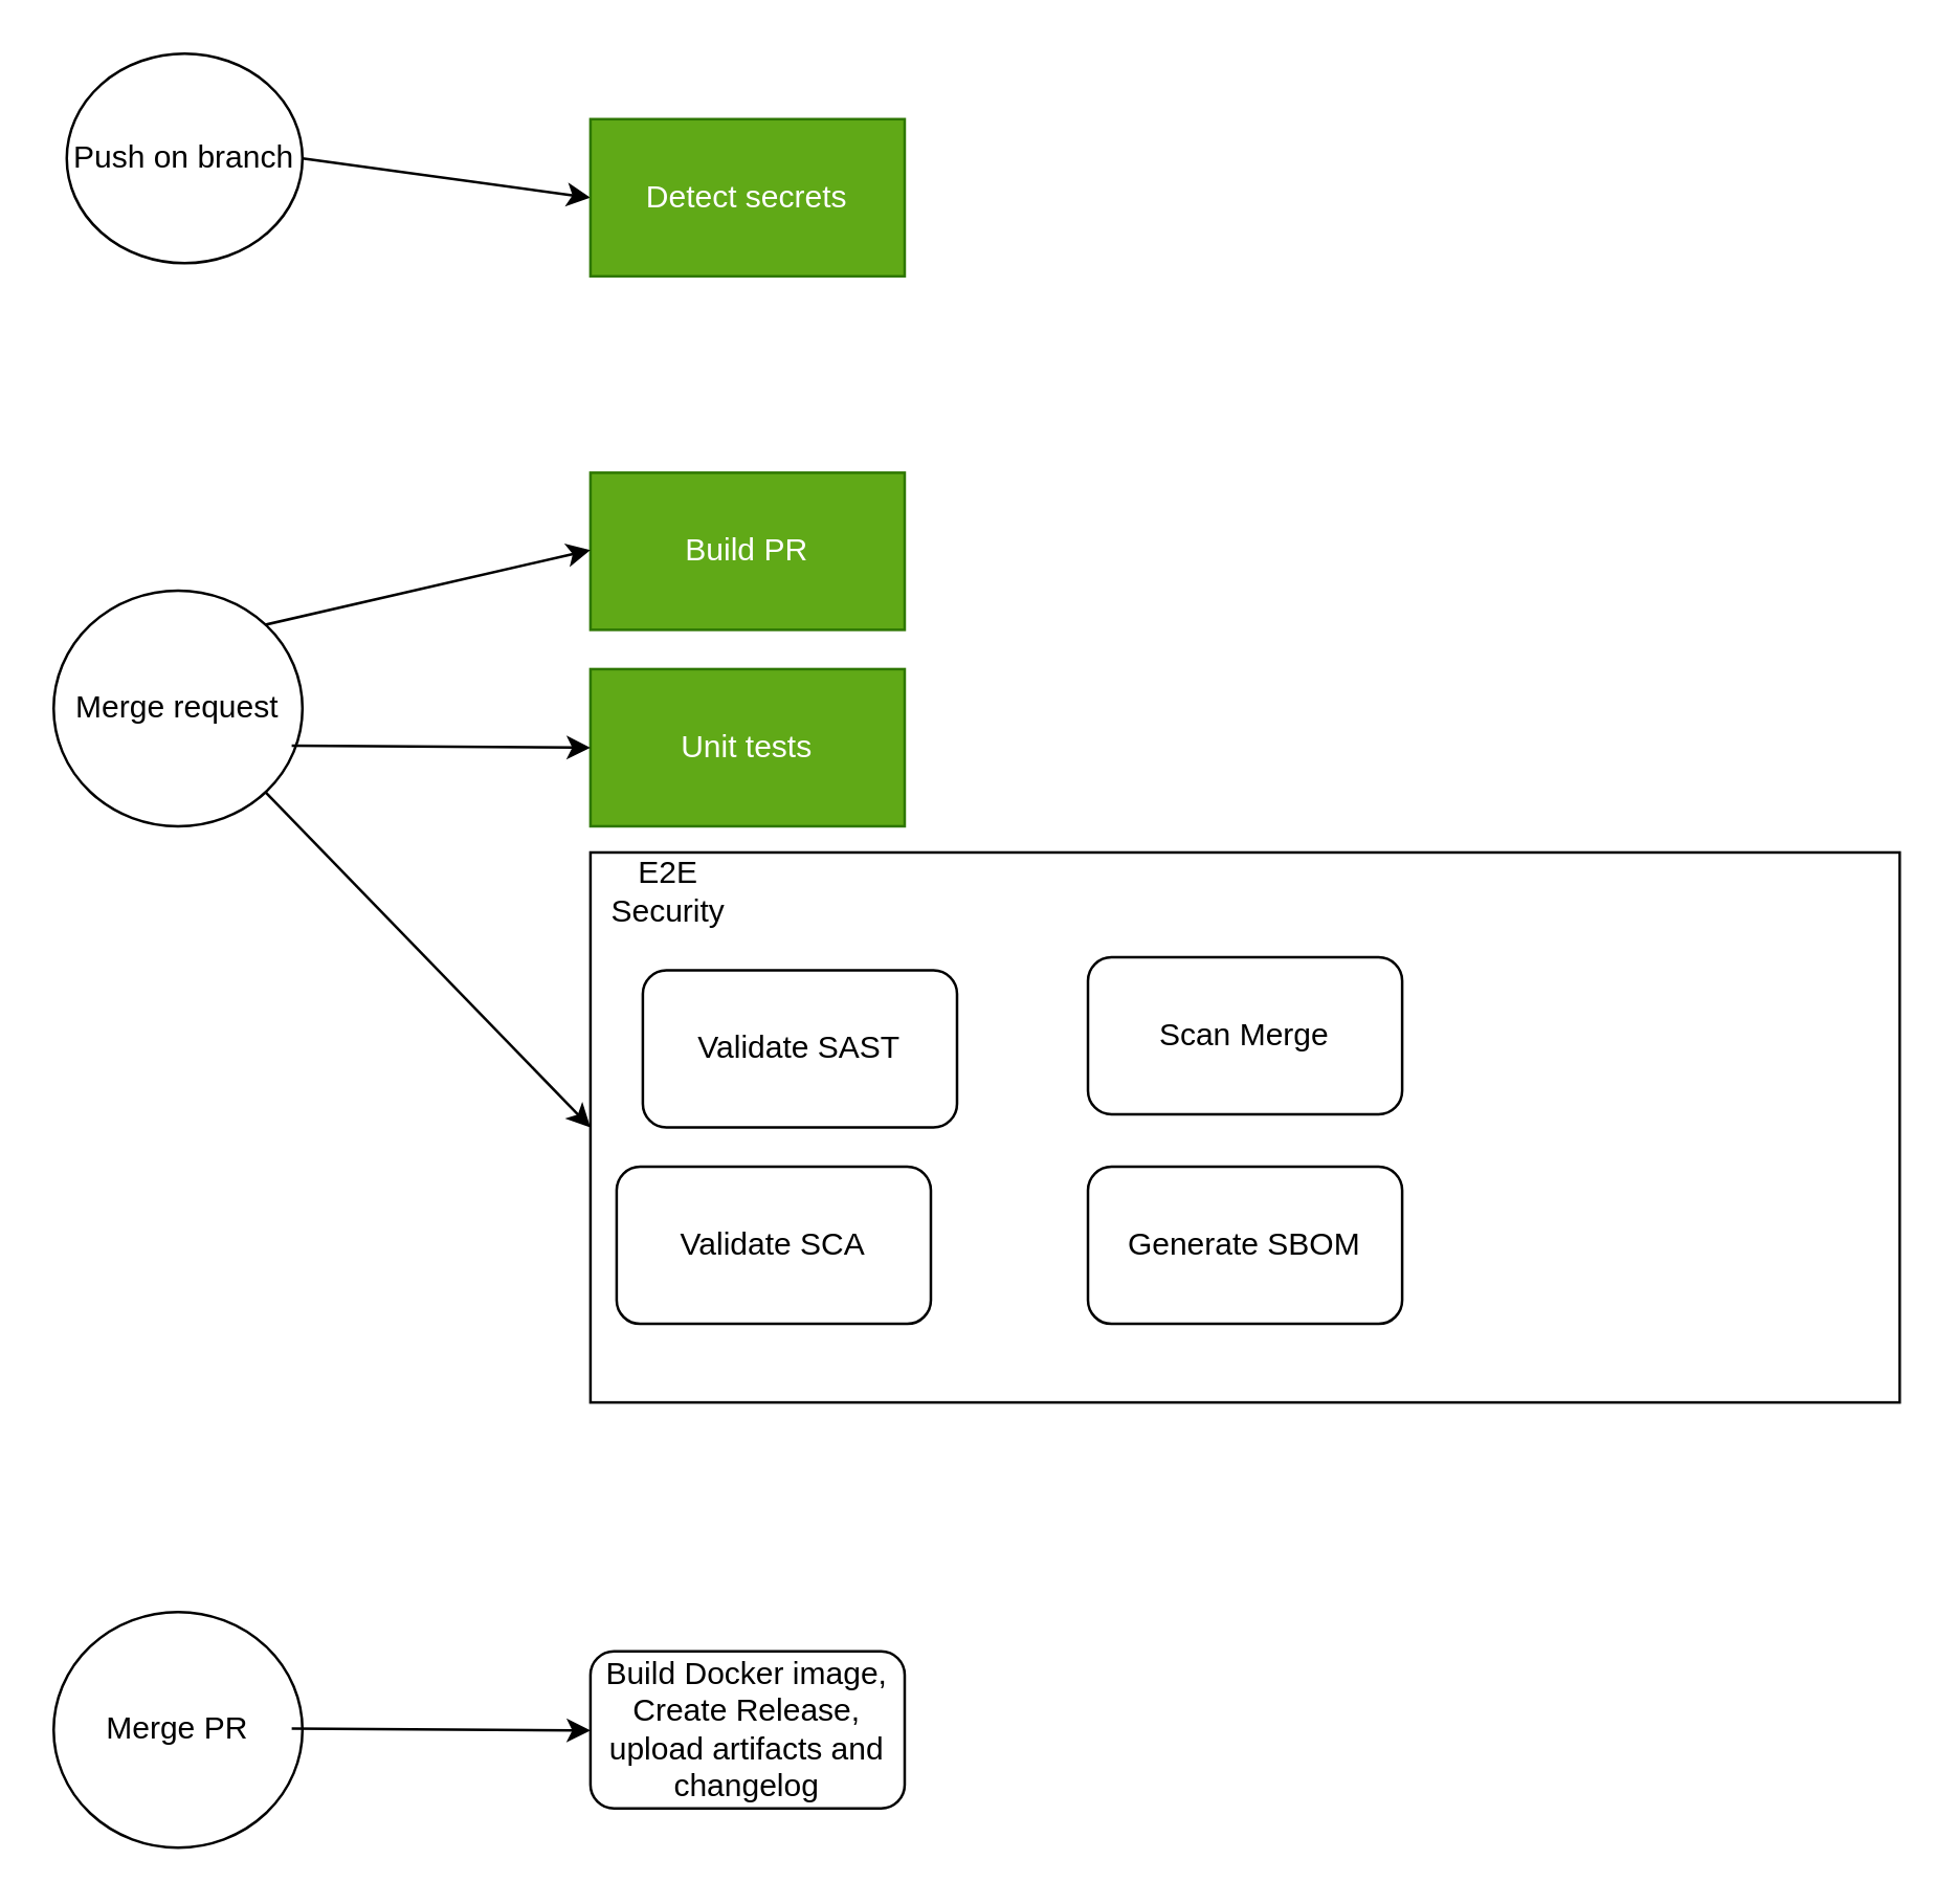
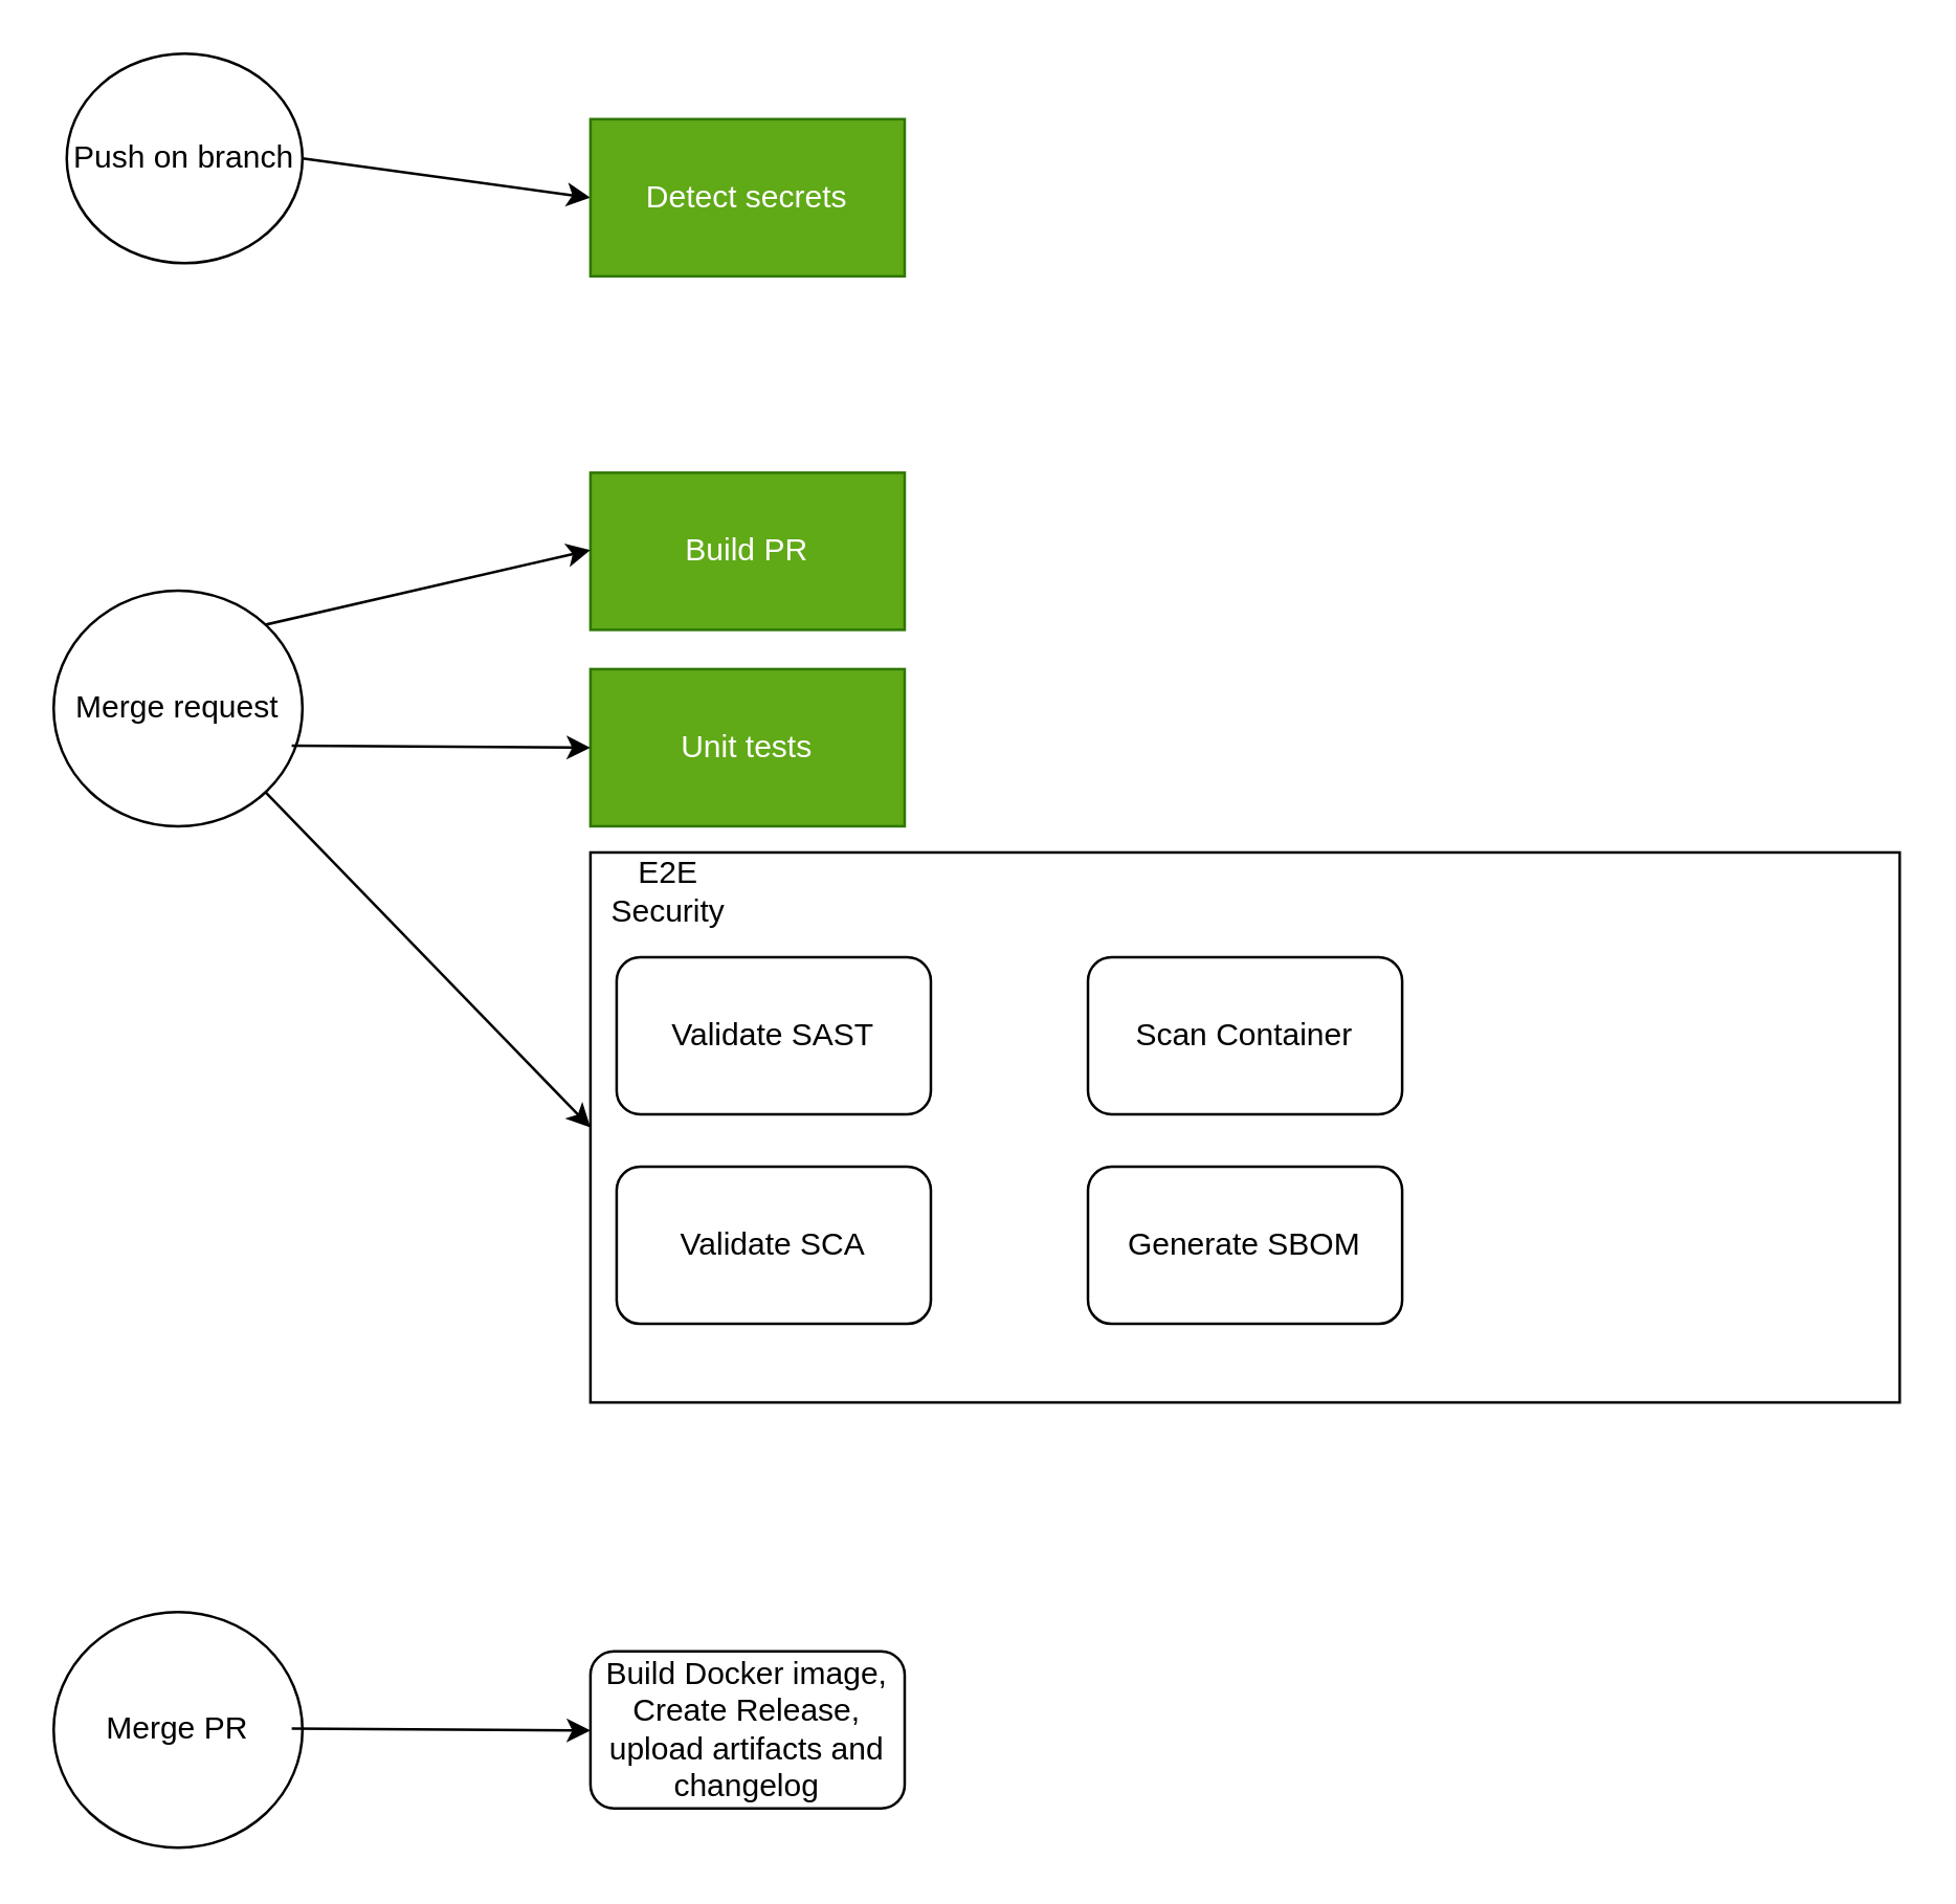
  <mxCell id="0" />
  <mxCell id="1" parent="0" />
  <mxCell id="2" value="Push on branch" style="ellipse;whiteSpace=wrap;html=1;" vertex="1" parent="1"><mxGeometry x="25" y="20" width="90" height="80" as="geometry" /></mxCell>
  <mxCell id="3" value="" style="endArrow=classic;html=1;exitX=1;exitY=0.5;exitDx=0;exitDy=0;" edge="1" parent="1" source="2"><mxGeometry width="50" height="50" relative="1" as="geometry"><mxPoint x="535" y="385" as="sourcePoint" /><mxPoint x="225" y="75" as="targetPoint" /></mxGeometry></mxCell>
  <mxCell id="4" value="Detect secrets" style="rounded=0;whiteSpace=wrap;html=1;fillColor=#60a917;fontColor=#ffffff;strokeColor=#2D7600;" vertex="1" parent="1"><mxGeometry x="225" y="45" width="120" height="60" as="geometry" /></mxCell>
  <mxCell id="5" value="Build PR" style="rounded=0;whiteSpace=wrap;html=1;fillColor=#60a917;fontColor=#ffffff;strokeColor=#2D7600;" vertex="1" parent="1"><mxGeometry x="225" y="180" width="120" height="60" as="geometry" /></mxCell>
  <mxCell id="6" value="Merge request" style="ellipse;whiteSpace=wrap;html=1;" vertex="1" parent="1"><mxGeometry x="20" y="225" width="95" height="90" as="geometry" /></mxCell>
  <mxCell id="7" value="" style="endArrow=classic;html=1;exitX=1;exitY=0;exitDx=0;exitDy=0;" edge="1" parent="1" source="6"><mxGeometry width="50" height="50" relative="1" as="geometry"><mxPoint x="115" y="209.5" as="sourcePoint" /><mxPoint x="225" y="209.5" as="targetPoint" /></mxGeometry></mxCell>
  <mxCell id="8" value="Unit tests" style="rounded=0;whiteSpace=wrap;html=1;fillColor=#60a917;fontColor=#ffffff;strokeColor=#2D7600;" vertex="1" parent="1"><mxGeometry x="225" y="255" width="120" height="60" as="geometry" /></mxCell>
  <mxCell id="9" value="" style="endArrow=classic;html=1;exitX=1;exitY=0;exitDx=0;exitDy=0;entryX=0;entryY=0.5;entryDx=0;entryDy=0;" edge="1" parent="1" target="8"><mxGeometry width="50" height="50" relative="1" as="geometry"><mxPoint x="110.909" y="284.252" as="sourcePoint" /><mxPoint x="235" y="255.74" as="targetPoint" /></mxGeometry></mxCell>
  <mxCell id="10" value="" style="rounded=0;whiteSpace=wrap;html=1;" vertex="1" parent="1"><mxGeometry x="225" y="325" width="500" height="210" as="geometry" /></mxCell>
- <mxCell id="11" value="Validate SAST" style="rounded=1;whiteSpace=wrap;html=1;" vertex="1" parent="1"><mxGeometry x="245" y="370" width="120" height="60" as="geometry" /></mxCell>
+ <mxCell id="11" value="Validate SAST" style="rounded=1;whiteSpace=wrap;html=1;" vertex="1" parent="1"><mxGeometry x="235" y="365" width="120" height="60" as="geometry" /></mxCell>
  <mxCell id="12" value="E2E Security" style="text;html=1;strokeColor=none;fillColor=none;align=center;verticalAlign=middle;whiteSpace=wrap;rounded=0;" vertex="1" parent="1"><mxGeometry x="225" y="325" width="60" height="30" as="geometry" /></mxCell>
  <mxCell id="13" value="Validate SCA" style="rounded=1;whiteSpace=wrap;html=1;" vertex="1" parent="1"><mxGeometry x="235" y="445" width="120" height="60" as="geometry" /></mxCell>
- <mxCell id="14" value="Scan Merge" style="rounded=1;whiteSpace=wrap;html=1;" vertex="1" parent="1"><mxGeometry x="415" y="365" width="120" height="60" as="geometry" /></mxCell>
+ <mxCell id="14" value="Scan Container" style="rounded=1;whiteSpace=wrap;html=1;" vertex="1" parent="1"><mxGeometry x="415" y="365" width="120" height="60" as="geometry" /></mxCell>
  <mxCell id="15" value="Generate SBOM" style="rounded=1;whiteSpace=wrap;html=1;" vertex="1" parent="1"><mxGeometry x="415" y="445" width="120" height="60" as="geometry" /></mxCell>
  <mxCell id="16" value="Merge PR" style="ellipse;whiteSpace=wrap;html=1;" vertex="1" parent="1"><mxGeometry x="20" y="615" width="95" height="90" as="geometry" /></mxCell>
  <mxCell id="17" value="" style="endArrow=classic;html=1;exitX=1;exitY=1;exitDx=0;exitDy=0;entryX=0;entryY=0.5;entryDx=0;entryDy=0;" edge="1" parent="1" source="6" target="10"><mxGeometry width="50" height="50" relative="1" as="geometry"><mxPoint x="64.999" y="314.002" as="sourcePoint" /><mxPoint x="179.09" y="314.75" as="targetPoint" /></mxGeometry></mxCell>
  <mxCell id="18" value="" style="endArrow=classic;html=1;exitX=1;exitY=0;exitDx=0;exitDy=0;entryX=0;entryY=0.5;entryDx=0;entryDy=0;" edge="1" parent="1"><mxGeometry width="50" height="50" relative="1" as="geometry"><mxPoint x="110.909" y="659.502" as="sourcePoint" /><mxPoint x="225" y="660.25" as="targetPoint" /></mxGeometry></mxCell>
  <mxCell id="19" value="Build Docker image, Create Release, upload artifacts and changelog" style="rounded=1;whiteSpace=wrap;html=1;" vertex="1" parent="1"><mxGeometry x="225" y="630" width="120" height="60" as="geometry" /></mxCell>
